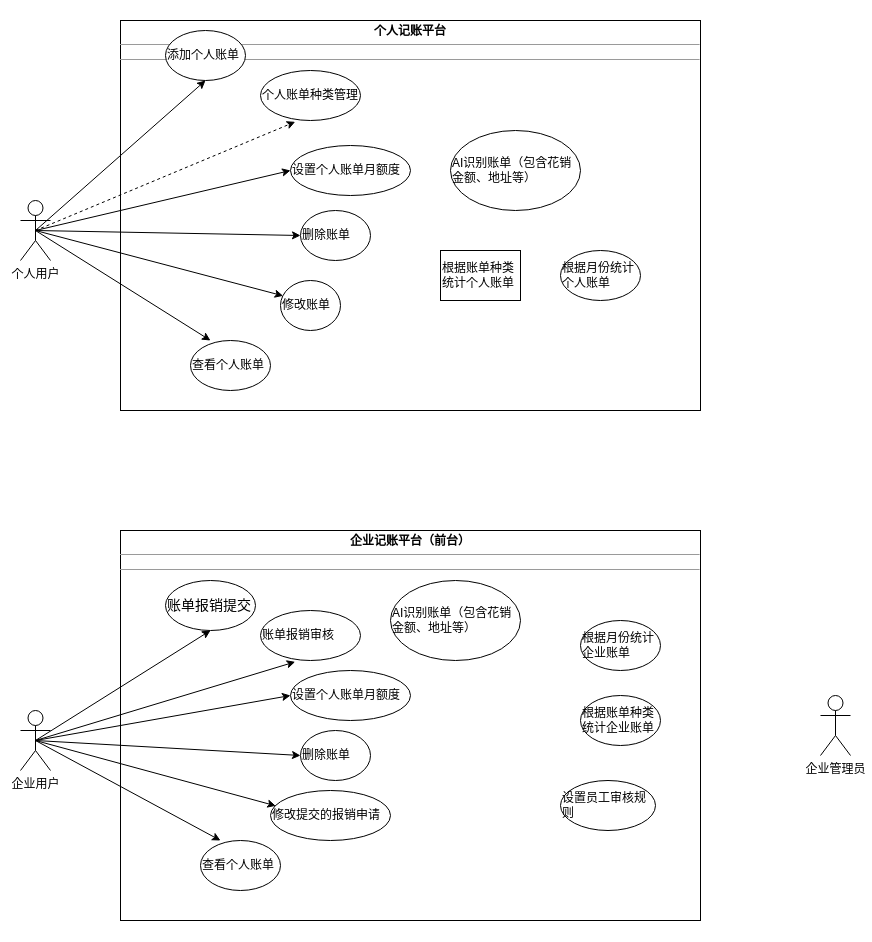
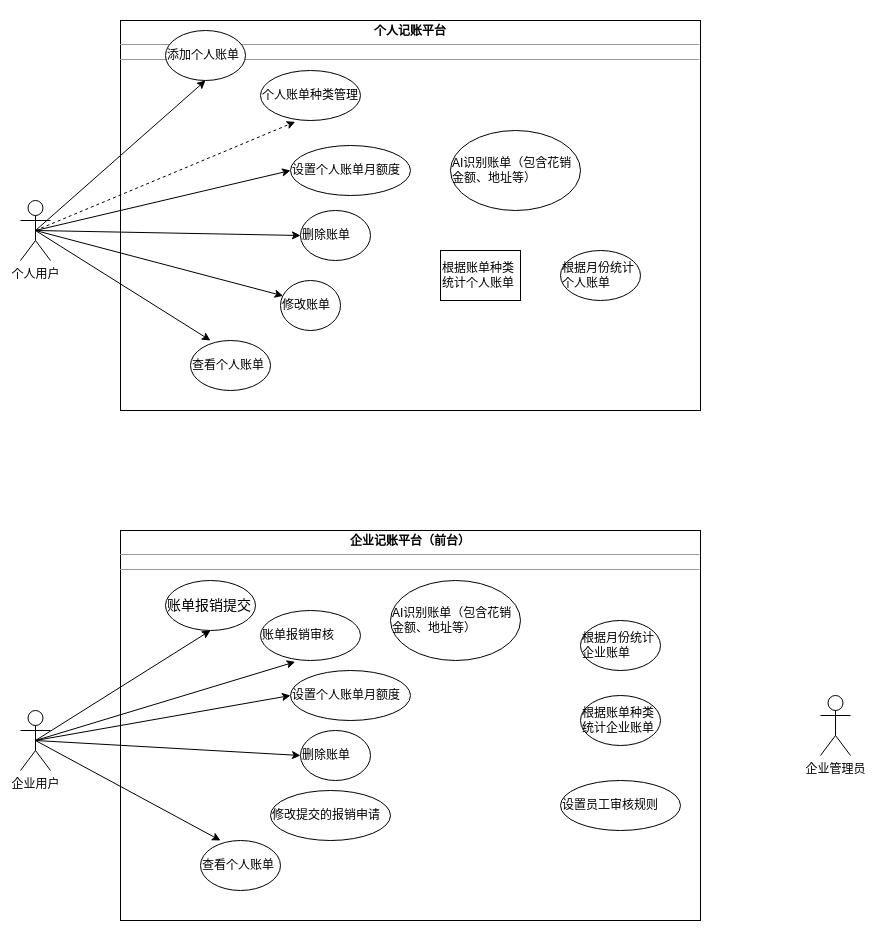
  <mxCell id="0" />
  <mxCell id="1" parent="0" />
  <mxCell id="2" value="&lt;p style=&quot;margin: 0px ; margin-top: 4px ; text-align: center&quot;&gt;&lt;b&gt;个人记账平台&lt;/b&gt;&lt;/p&gt;&lt;hr size=&quot;1&quot;&gt;&lt;div style=&quot;height: 2px&quot;&gt;&lt;/div&gt;&lt;hr size=&quot;1&quot;&gt;&lt;div style=&quot;height: 2px&quot;&gt;&lt;/div&gt;" style="verticalAlign=top;align=left;overflow=fill;fontSize=12;fontFamily=Helvetica;html=1;" vertex="1" parent="1"><mxGeometry x="120" y="20" width="580" height="390" as="geometry" /></mxCell>
  <mxCell id="3" style="rounded=0;orthogonalLoop=1;jettySize=auto;html=1;exitX=0.5;exitY=0.5;exitDx=0;exitDy=0;exitPerimeter=0;entryX=0.5;entryY=1;entryDx=0;entryDy=0;" edge="1" parent="1" source="9" target="10"><mxGeometry relative="1" as="geometry" /></mxCell>
  <mxCell id="4" style="rounded=0;orthogonalLoop=1;jettySize=auto;html=1;exitX=0.5;exitY=0.5;exitDx=0;exitDy=0;exitPerimeter=0;entryX=0.347;entryY=1.027;entryDx=0;entryDy=0;entryPerimeter=0;dashed=1;" edge="1" parent="1" source="9" target="11"><mxGeometry relative="1" as="geometry" /></mxCell>
  <mxCell id="5" style="edgeStyle=none;rounded=0;orthogonalLoop=1;jettySize=auto;html=1;exitX=0.5;exitY=0.5;exitDx=0;exitDy=0;exitPerimeter=0;entryX=0;entryY=0.5;entryDx=0;entryDy=0;" edge="1" parent="1" source="9" target="12"><mxGeometry relative="1" as="geometry" /></mxCell>
  <mxCell id="6" style="edgeStyle=none;rounded=0;orthogonalLoop=1;jettySize=auto;html=1;exitX=0.5;exitY=0.5;exitDx=0;exitDy=0;exitPerimeter=0;entryX=0;entryY=0.5;entryDx=0;entryDy=0;" edge="1" parent="1" source="9" target="14"><mxGeometry relative="1" as="geometry" /></mxCell>
  <mxCell id="7" style="edgeStyle=none;rounded=0;orthogonalLoop=1;jettySize=auto;html=1;exitX=0.5;exitY=0.5;exitDx=0;exitDy=0;exitPerimeter=0;entryX=0.044;entryY=0.307;entryDx=0;entryDy=0;entryPerimeter=0;" edge="1" parent="1" source="9" target="15"><mxGeometry relative="1" as="geometry" /></mxCell>
  <mxCell id="8" style="edgeStyle=none;rounded=0;orthogonalLoop=1;jettySize=auto;html=1;exitX=0.5;exitY=0.5;exitDx=0;exitDy=0;exitPerimeter=0;entryX=0.25;entryY=0;entryDx=0;entryDy=0;entryPerimeter=0;" edge="1" parent="1" source="9" target="16"><mxGeometry relative="1" as="geometry" /></mxCell>
  <mxCell id="9" value="个人用户" style="shape=umlActor;verticalLabelPosition=bottom;verticalAlign=top;html=1;" vertex="1" parent="1"><mxGeometry x="20" y="200" width="30" height="60" as="geometry" /></mxCell>
  <mxCell id="10" value="添加个人账单" style="ellipse;whiteSpace=wrap;html=1;align=left;" vertex="1" parent="1"><mxGeometry x="165" y="30" width="80" height="50" as="geometry" /></mxCell>
  <mxCell id="11" value="个人账单种类管理" style="ellipse;whiteSpace=wrap;html=1;align=left;" vertex="1" parent="1"><mxGeometry x="260" y="70" width="100" height="50" as="geometry" /></mxCell>
  <mxCell id="12" value="设置个人账单月额度" style="ellipse;whiteSpace=wrap;html=1;align=left;" vertex="1" parent="1"><mxGeometry x="290" y="145" width="120" height="50" as="geometry" /></mxCell>
  <mxCell id="13" value="AI识别账单（包含花销金额、地址等）" style="ellipse;whiteSpace=wrap;html=1;align=left;" vertex="1" parent="1"><mxGeometry x="450" y="130" width="130" height="80" as="geometry" /></mxCell>
  <mxCell id="14" value="删除账单" style="ellipse;whiteSpace=wrap;html=1;align=left;" vertex="1" parent="1"><mxGeometry x="300" y="210" width="70" height="50" as="geometry" /></mxCell>
  <mxCell id="15" value="修改账单" style="ellipse;whiteSpace=wrap;html=1;align=left;" vertex="1" parent="1"><mxGeometry x="280" y="280" width="60" height="50" as="geometry" /></mxCell>
  <mxCell id="16" value="查看个人账单" style="ellipse;whiteSpace=wrap;html=1;align=left;" vertex="1" parent="1"><mxGeometry x="190" y="340" width="80" height="50" as="geometry" /></mxCell>
  <mxCell id="17" value="根据账单种类统计个人账单" style="whiteSpace=wrap;html=1;align=left;rounded=0;" vertex="1" parent="1"><mxGeometry x="440" y="250" width="80" height="50" as="geometry" /></mxCell>
  <mxCell id="18" value="根据月份统计个人账单" style="ellipse;whiteSpace=wrap;html=1;align=left;" vertex="1" parent="1"><mxGeometry x="560" y="250" width="80" height="50" as="geometry" /></mxCell>
  <mxCell id="19" value="&lt;p style=&quot;margin: 0px ; margin-top: 4px ; text-align: center&quot;&gt;&lt;b&gt;企业记账平台（前台）&lt;/b&gt;&lt;/p&gt;&lt;hr size=&quot;1&quot;&gt;&lt;div style=&quot;height: 2px&quot;&gt;&lt;/div&gt;&lt;hr size=&quot;1&quot;&gt;&lt;div style=&quot;height: 2px&quot;&gt;&lt;/div&gt;" style="verticalAlign=top;align=left;overflow=fill;fontSize=12;fontFamily=Helvetica;html=1;" vertex="1" parent="1"><mxGeometry x="120" y="530" width="580" height="390" as="geometry" /></mxCell>
  <mxCell id="20" style="rounded=0;orthogonalLoop=1;jettySize=auto;html=1;exitX=0.5;exitY=0.5;exitDx=0;exitDy=0;exitPerimeter=0;entryX=0.5;entryY=1;entryDx=0;entryDy=0;" edge="1" parent="1" source="26" target="27"><mxGeometry relative="1" as="geometry" /></mxCell>
  <mxCell id="21" style="rounded=0;orthogonalLoop=1;jettySize=auto;html=1;exitX=0.5;exitY=0.5;exitDx=0;exitDy=0;exitPerimeter=0;entryX=0.347;entryY=1.027;entryDx=0;entryDy=0;entryPerimeter=0;" edge="1" parent="1" source="26" target="28"><mxGeometry relative="1" as="geometry" /></mxCell>
  <mxCell id="22" style="edgeStyle=none;rounded=0;orthogonalLoop=1;jettySize=auto;html=1;exitX=0.5;exitY=0.5;exitDx=0;exitDy=0;exitPerimeter=0;entryX=0;entryY=0.5;entryDx=0;entryDy=0;" edge="1" parent="1" source="26" target="29"><mxGeometry relative="1" as="geometry" /></mxCell>
  <mxCell id="23" style="edgeStyle=none;rounded=0;orthogonalLoop=1;jettySize=auto;html=1;exitX=0.5;exitY=0.5;exitDx=0;exitDy=0;exitPerimeter=0;entryX=0;entryY=0.5;entryDx=0;entryDy=0;" edge="1" parent="1" source="26" target="31"><mxGeometry relative="1" as="geometry" /></mxCell>
- <mxCell id="24" style="edgeStyle=none;rounded=0;orthogonalLoop=1;jettySize=auto;html=1;exitX=0.5;exitY=0.5;exitDx=0;exitDy=0;exitPerimeter=0;entryX=0.044;entryY=0.307;entryDx=0;entryDy=0;entryPerimeter=0;" edge="1" parent="1" source="26" target="32"><mxGeometry relative="1" as="geometry" /></mxCell>
  <mxCell id="25" style="edgeStyle=none;rounded=0;orthogonalLoop=1;jettySize=auto;html=1;exitX=0.5;exitY=0.5;exitDx=0;exitDy=0;exitPerimeter=0;entryX=0.25;entryY=0;entryDx=0;entryDy=0;entryPerimeter=0;" edge="1" parent="1" source="26" target="33"><mxGeometry relative="1" as="geometry" /></mxCell>
  <mxCell id="26" value="企业用户" style="shape=umlActor;verticalLabelPosition=bottom;verticalAlign=top;html=1;" vertex="1" parent="1"><mxGeometry x="20" y="710" width="30" height="60" as="geometry" /></mxCell>
  <mxCell id="27" value="&lt;span class=&quot;notetext1&quot;&gt;&lt;span style=&quot;font-size: 10.5pt&quot;&gt;账单报销提交&lt;/span&gt;&lt;/span&gt;" style="ellipse;whiteSpace=wrap;html=1;align=left;" vertex="1" parent="1"><mxGeometry x="165" y="580" width="90" height="50" as="geometry" /></mxCell>
  <mxCell id="28" value="账单报销审核" style="ellipse;whiteSpace=wrap;html=1;align=left;" vertex="1" parent="1"><mxGeometry x="260" y="610" width="100" height="50" as="geometry" /></mxCell>
  <mxCell id="29" value="设置个人账单月额度" style="ellipse;whiteSpace=wrap;html=1;align=left;" vertex="1" parent="1"><mxGeometry x="290" y="670" width="120" height="50" as="geometry" /></mxCell>
  <mxCell id="30" value="AI识别账单（包含花销金额、地址等）" style="ellipse;whiteSpace=wrap;html=1;align=left;" vertex="1" parent="1"><mxGeometry x="390" y="580" width="130" height="80" as="geometry" /></mxCell>
  <mxCell id="31" value="删除账单" style="ellipse;whiteSpace=wrap;html=1;align=left;" vertex="1" parent="1"><mxGeometry x="300" y="730" width="70" height="50" as="geometry" /></mxCell>
  <mxCell id="32" value="修改提交的报销申请" style="ellipse;whiteSpace=wrap;html=1;align=left;" vertex="1" parent="1"><mxGeometry x="270" y="790" width="120" height="50" as="geometry" /></mxCell>
  <mxCell id="33" value="查看个人账单" style="ellipse;whiteSpace=wrap;html=1;align=left;" vertex="1" parent="1"><mxGeometry x="200" y="840" width="80" height="50" as="geometry" /></mxCell>
  <mxCell id="34" value="根据账单种类统计企业账单" style="ellipse;whiteSpace=wrap;html=1;align=left;" vertex="1" parent="1"><mxGeometry x="580" y="695" width="80" height="50" as="geometry" /></mxCell>
  <mxCell id="35" value="根据月份统计企业账单" style="ellipse;whiteSpace=wrap;html=1;align=left;" vertex="1" parent="1"><mxGeometry x="580" y="620" width="80" height="50" as="geometry" /></mxCell>
  <mxCell id="36" value="企业管理员" style="shape=umlActor;verticalLabelPosition=bottom;verticalAlign=top;html=1;" vertex="1" parent="1"><mxGeometry x="820" y="695" width="30" height="60" as="geometry" /></mxCell>
- <mxCell id="37" value="设置员工审核规则" style="ellipse;whiteSpace=wrap;html=1;align=left;" vertex="1" parent="1"><mxGeometry x="560" y="780" width="95" height="50" as="geometry" /></mxCell>
+ <mxCell id="37" value="设置员工审核规则" style="ellipse;whiteSpace=wrap;html=1;align=left;" vertex="1" parent="1"><mxGeometry x="560" y="780" width="120" height="50" as="geometry" /></mxCell>
